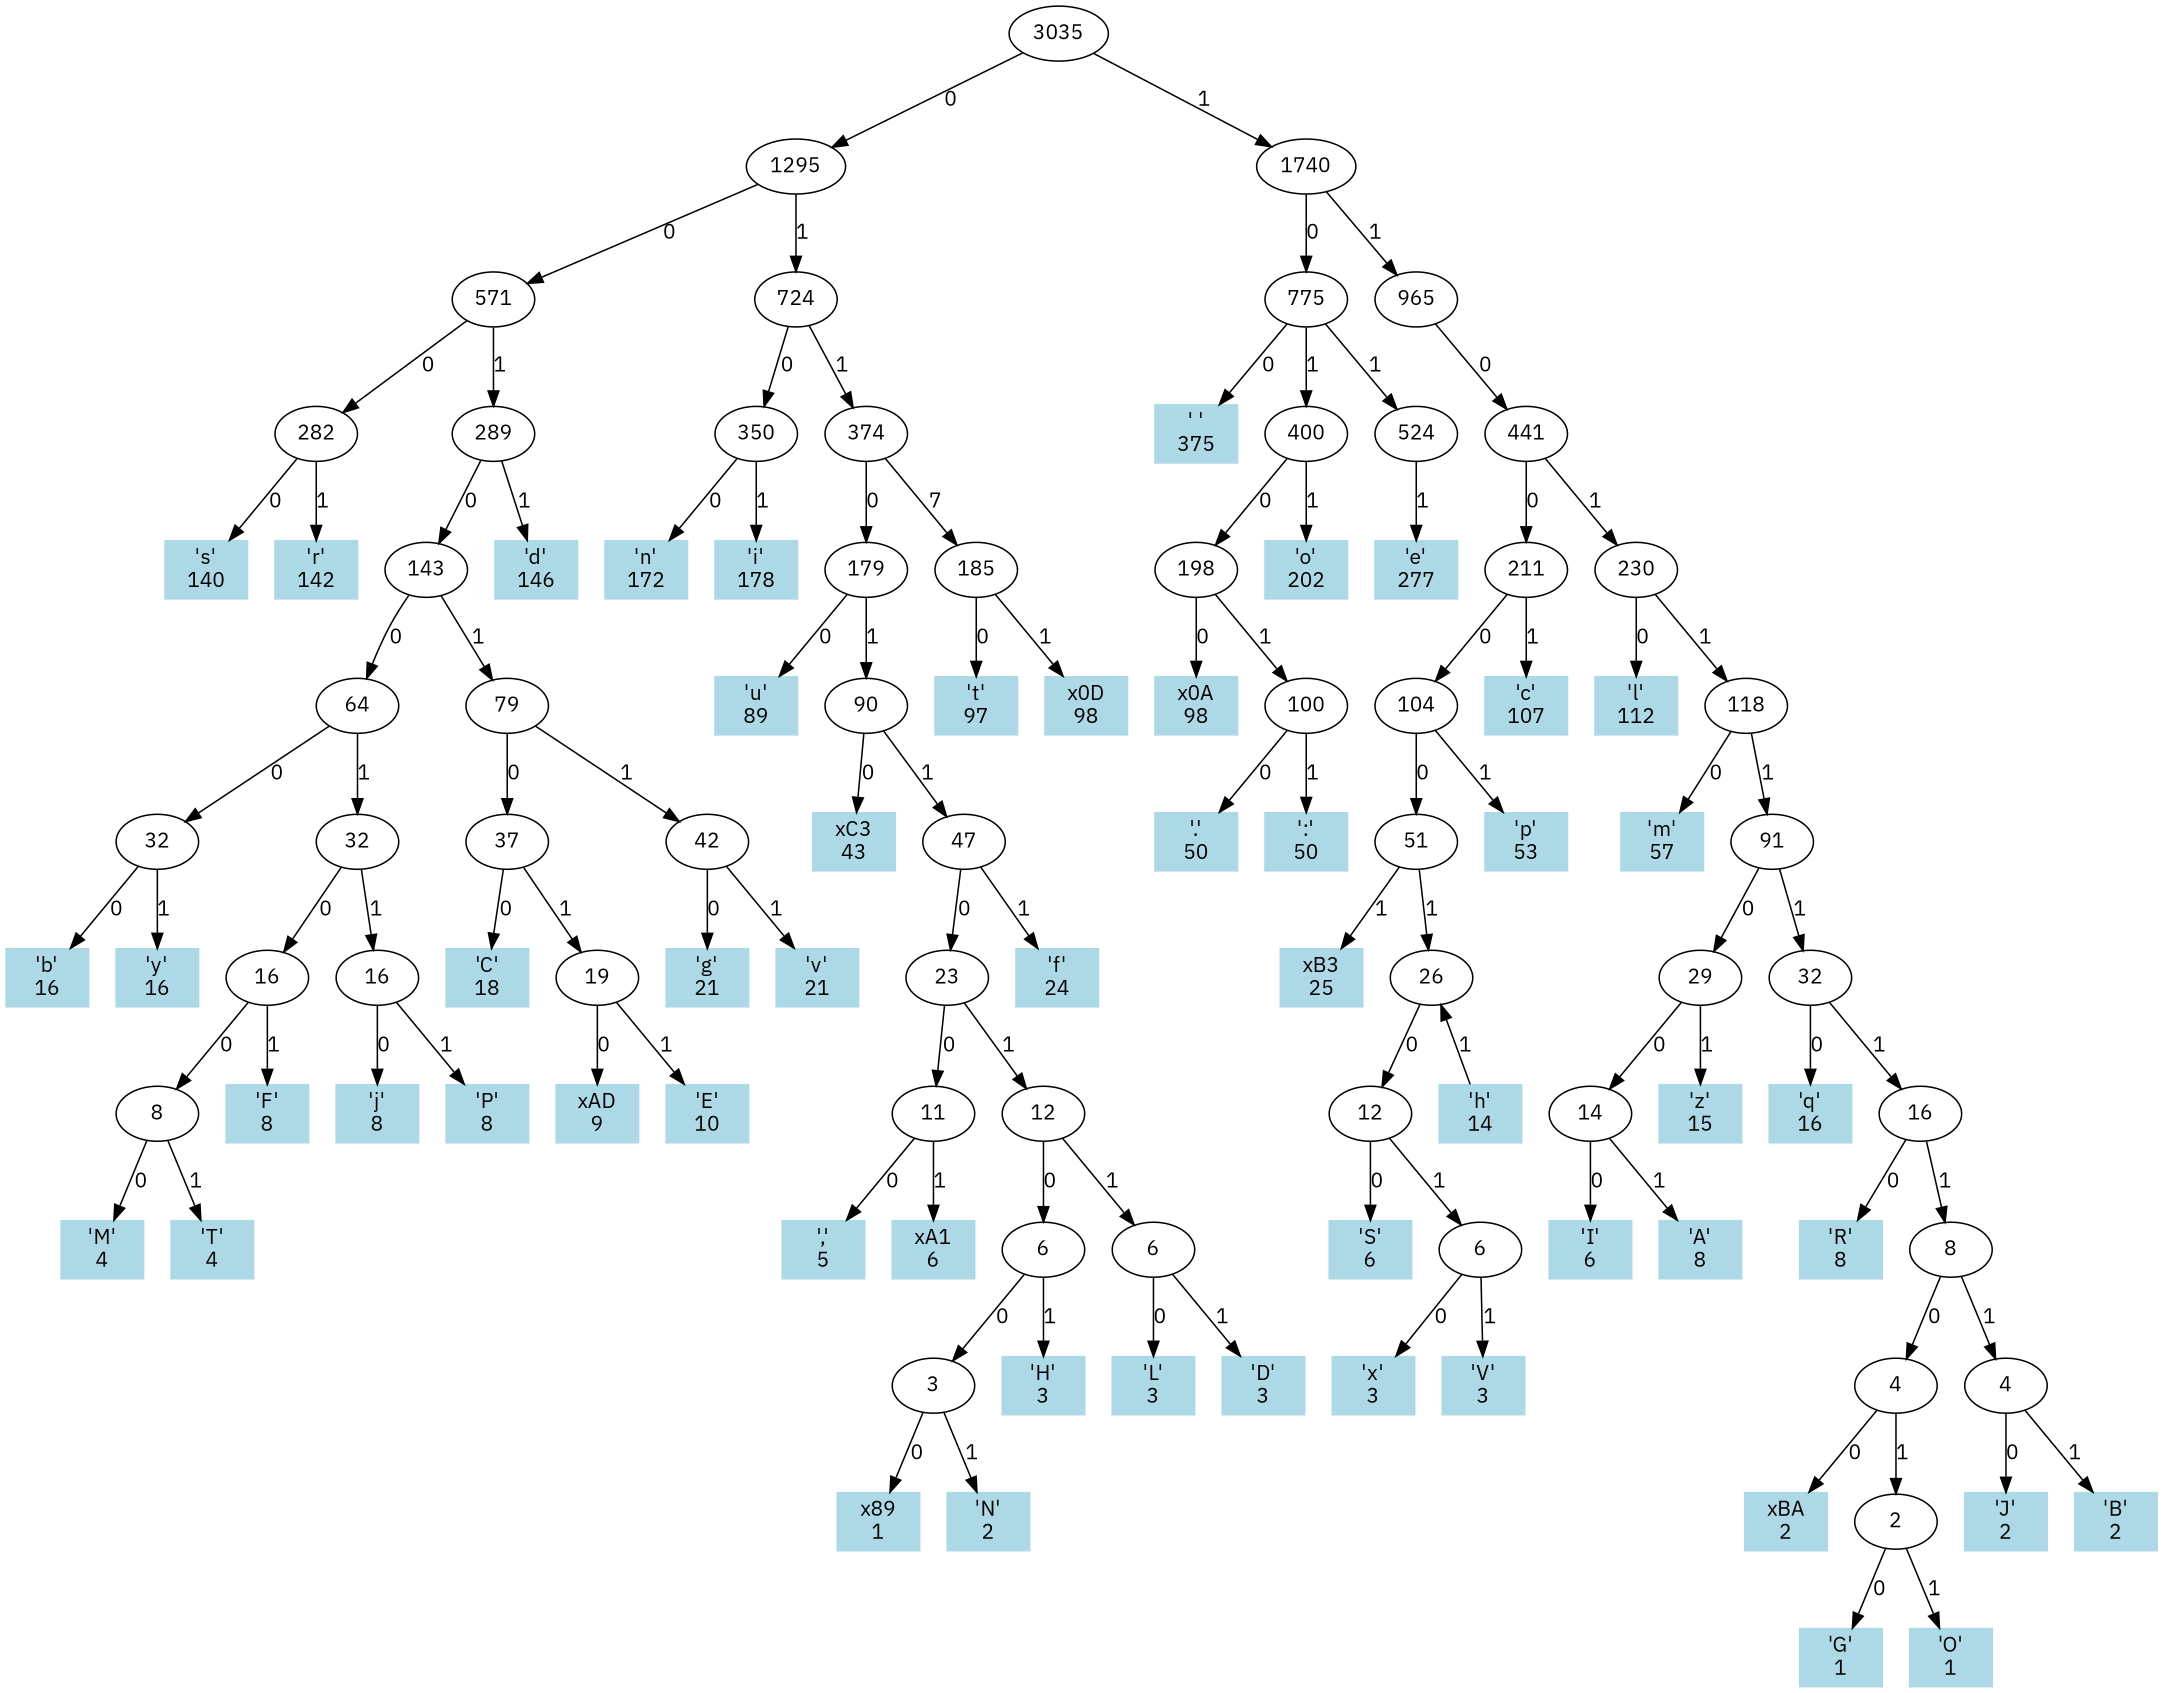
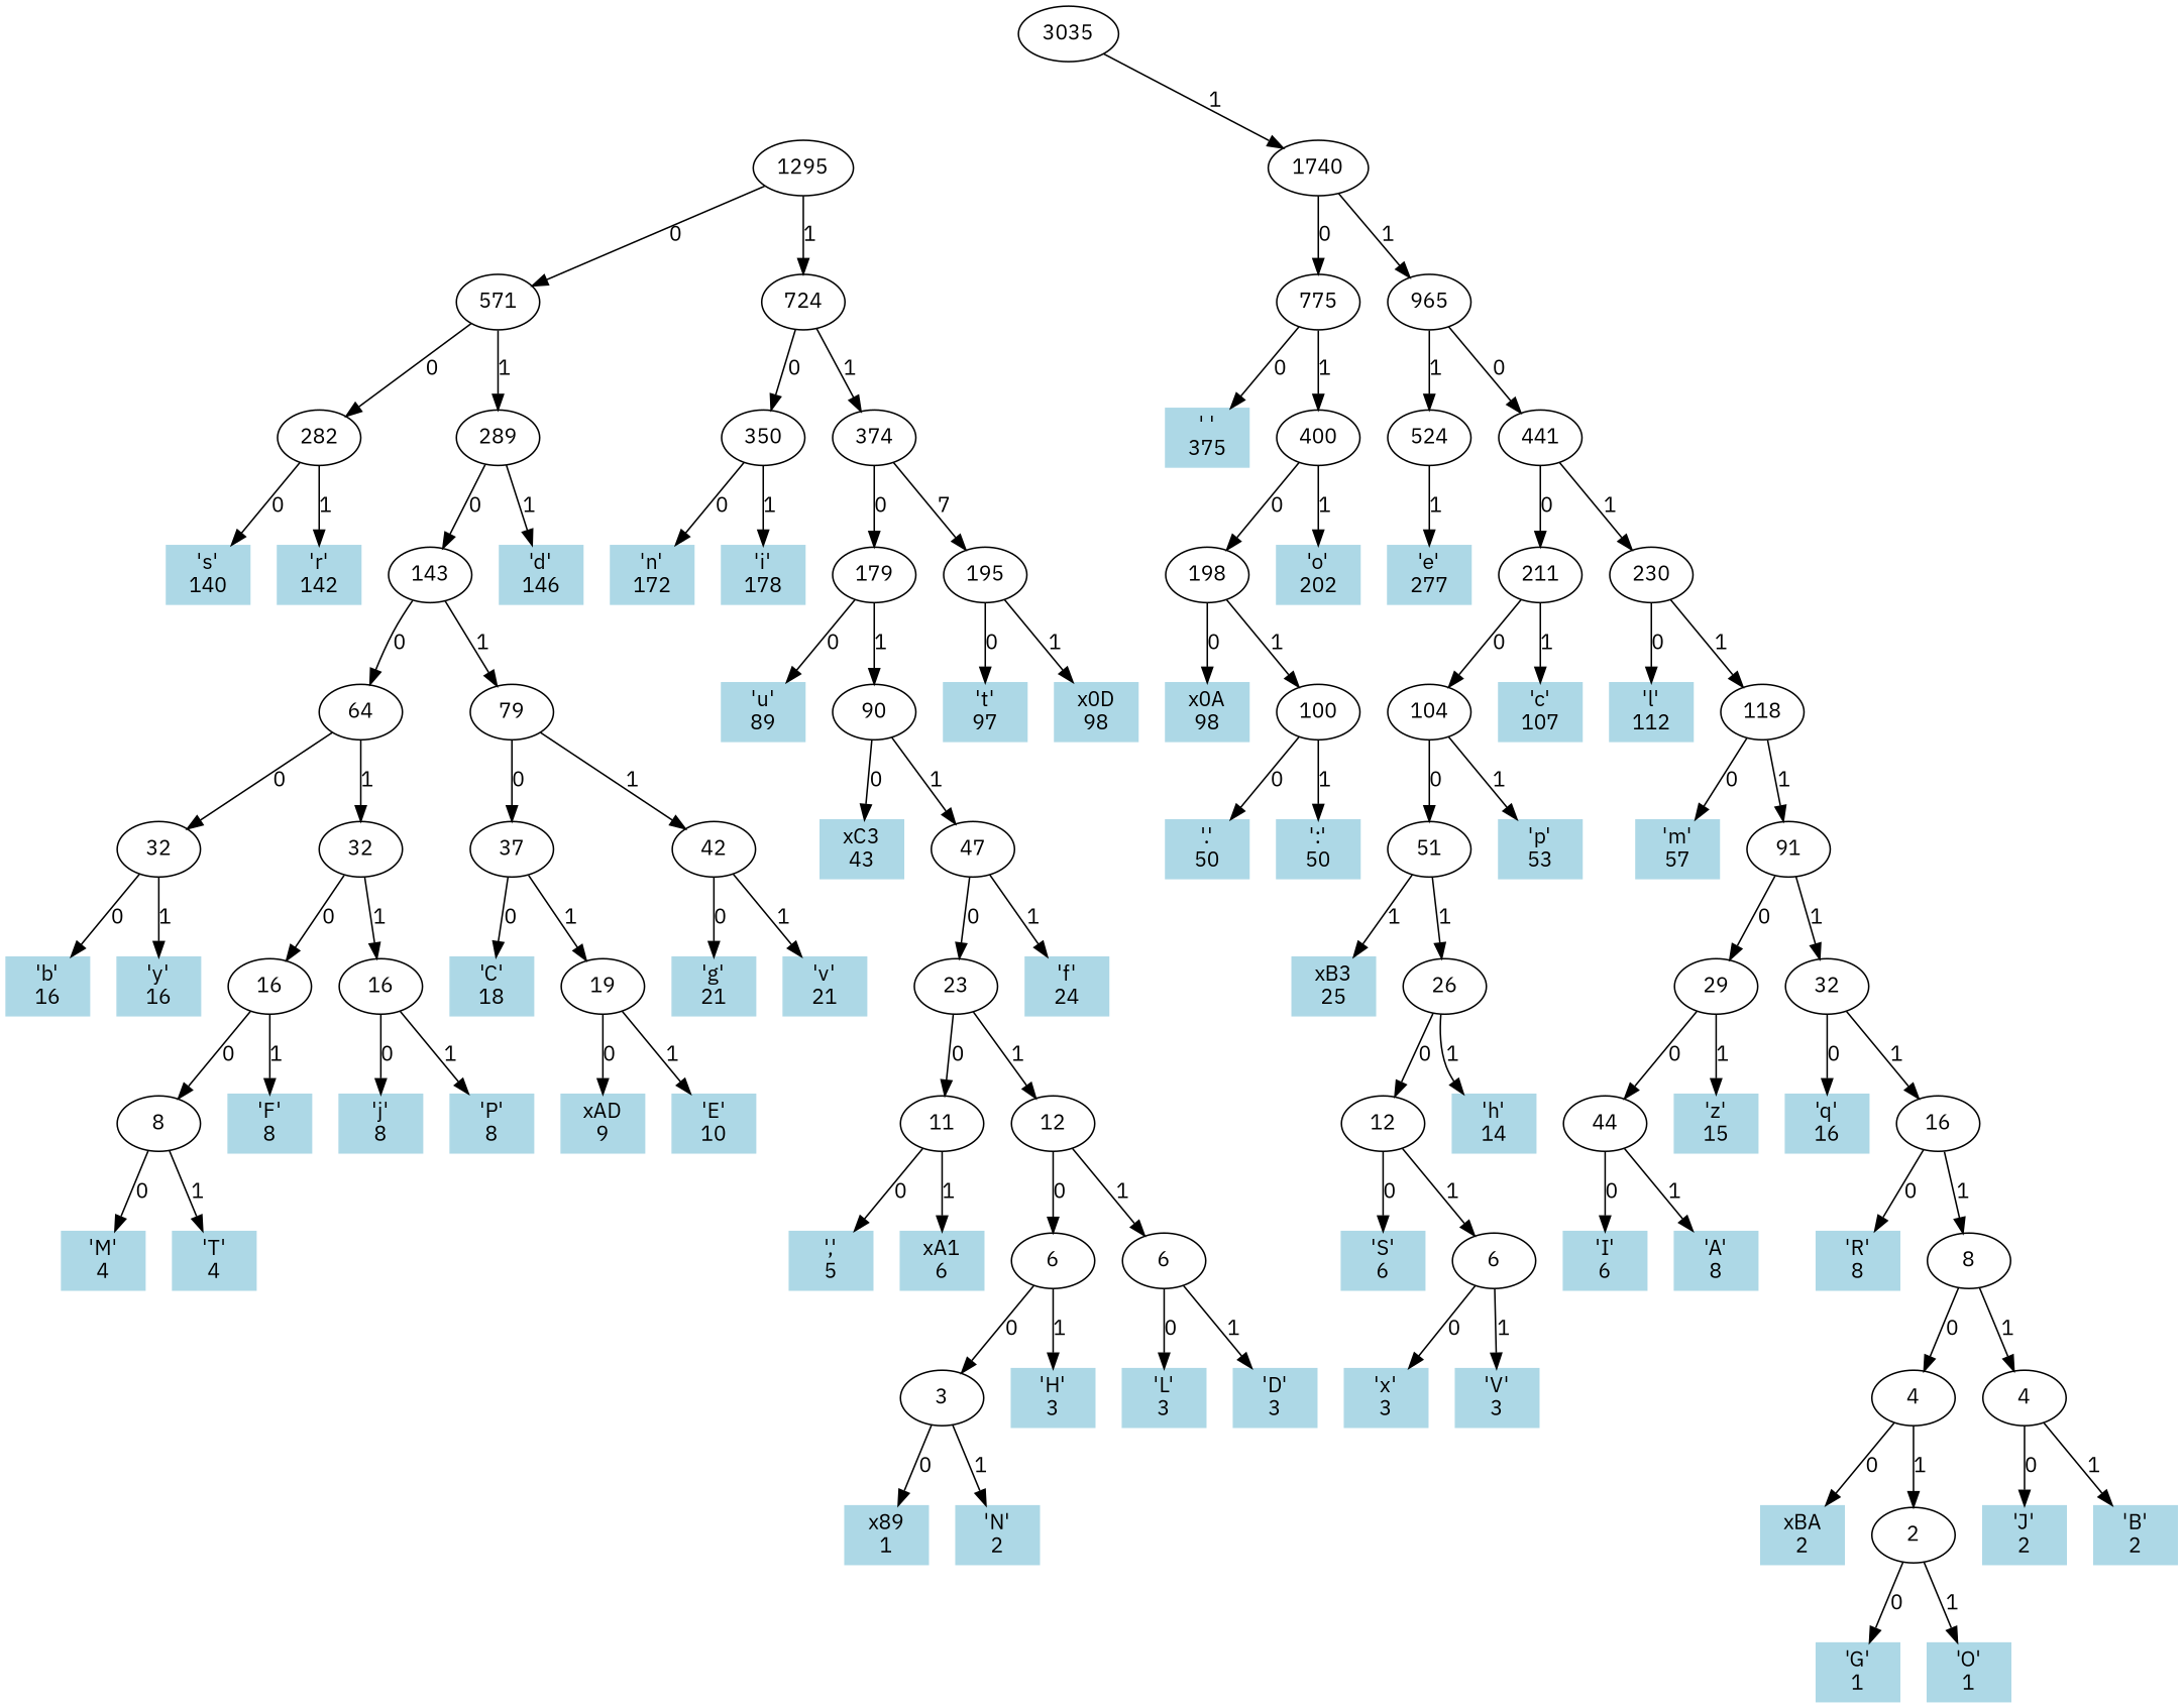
  digraph {
    fontname="IBM Plex Sans"
    node [fontname="IBM Plex Sans"]
    edge [fontname="IBM Plex Sans"]
    n1 [label=3035]
    n2 [label=1295]
    n3 [label=1740]
    n4 [label=571]
    n5 [label=724]
    n6 [label=775]
    n7 [label=965]
    n8 [label=282]
    n9 [label=289]
    n10 [label=350]
    n11 [label=374]
    n12 [color=lightblue label="'s'\n140" shape=box style=filled]
    n13 [color=lightblue label="'r'\n142" shape=box style=filled]
    n14 [label=143]
    n15 [color=lightblue label="'d'\n146" shape=box style=filled]
    n16 [label=64]
    n17 [label=79]
    n18 [label=32]
    n19 [label=32]
    n20 [label=37]
    n21 [label=42]
    n22 [color=lightblue label="'b'\n16" shape=box style=filled]
    n23 [color=lightblue label="'y'\n16" shape=box style=filled]
    n24 [label=16]
    n25 [label=16]
    n26 [label=8]
    n27 [color=lightblue label="'F'\n8" shape=box style=filled]
    n28 [color=lightblue label="'j'\n8" shape=box style=filled]
    n29 [color=lightblue label="'P'\n8" shape=box style=filled]
    n30 [color=lightblue label="'M'\n4" shape=box style=filled]
    n31 [color=lightblue label="'T'\n4" shape=box style=filled]
    n32 [color=lightblue label="'C'\n18" shape=box style=filled]
    n33 [label=19]
    n34 [color=lightblue label="'g'\n21" shape=box style=filled]
    n35 [color=lightblue label="'v'\n21" shape=box style=filled]
    n36 [color=lightblue label="\xAD\n9" shape=box style=filled]
    n37 [color=lightblue label="'E'\n10" shape=box style=filled]
    n38 [color=lightblue label="'n'\n172" shape=box style=filled]
    n39 [color=lightblue label="'i'\n178" shape=box style=filled]
    n40 [label=179]
-   n41 [label=185]
+   n41 [label=195]
    n42 [color=lightblue label="'u'\n89" shape=box style=filled]
    n43 [label=90]
    n44 [color=lightblue label="'t'\n97" shape=box style=filled]
    n45 [color=lightblue label="\x0D\n98" shape=box style=filled]
    n46 [color=lightblue label="\xC3\n43" shape=box style=filled]
    n47 [label=47]
    n48 [label=23]
    n49 [color=lightblue label="'f'\n24" shape=box style=filled]
    n50 [label=11]
    n51 [label=12]
    n52 [color=lightblue label="','\n5" shape=box style=filled]
    n53 [color=lightblue label="\xA1\n6" shape=box style=filled]
    n54 [label=6]
    n55 [label=6]
    n56 [label=3]
    n57 [color=lightblue label="'H'\n3" shape=box style=filled]
    n58 [color=lightblue label="'L'\n3" shape=box style=filled]
    n59 [color=lightblue label="'D'\n3" shape=box style=filled]
    n60 [color=lightblue label="\x89\n1" shape=box style=filled]
    n61 [color=lightblue label="'N'\n2" shape=box style=filled]
    n62 [color=lightblue label="' '\n375" shape=box style=filled]
    n63 [label=400]
    n64 [label=441]
    n65 [label=524]
    n66 [label=198]
    n67 [color=lightblue label="'o'\n202" shape=box style=filled]
    n68 [color=lightblue label="\x0A\n98" shape=box style=filled]
    n69 [label=100]
    n70 [color=lightblue label="'.'\n50" shape=box style=filled]
    n71 [color=lightblue label="':'\n50" shape=box style=filled]
    n72 [label=211]
    n73 [label=230]
    n74 [color=lightblue label="'e'\n277" shape=box style=filled]
    n75 [label=104]
    n76 [color=lightblue label="'c'\n107" shape=box style=filled]
    n77 [color=lightblue label="'l'\n112" shape=box style=filled]
    n78 [label=118]
    n79 [label=51]
    n80 [color=lightblue label="'p'\n53" shape=box style=filled]
    n81 [color=lightblue label="\xB3\n25" shape=box style=filled]
    n82 [label=26]
    n83 [label=12]
    n84 [color=lightblue label="'h'\n14" shape=box style=filled]
    n85 [color=lightblue label="'S'\n6" shape=box style=filled]
    n86 [label=6]
    n87 [color=lightblue label="'x'\n3" shape=box style=filled]
    n88 [color=lightblue label="'V'\n3" shape=box style=filled]
    n89 [color=lightblue label="'m'\n57" shape=box style=filled]
    n90 [label=91]
    n91 [label=29]
    n92 [label=32]
-   n93 [label=14]
+   n93 [label=44]
    n94 [color=lightblue label="'z'\n15" shape=box style=filled]
    n95 [color=lightblue label="'q'\n16" shape=box style=filled]
    n96 [label=16]
    n97 [color=lightblue label="'I'\n6" shape=box style=filled]
    n98 [color=lightblue label="'A'\n8" shape=box style=filled]
    n99 [color=lightblue label="'R'\n8" shape=box style=filled]
    n100 [label=8]
    n101 [label=4]
    n102 [label=4]
    n103 [color=lightblue label="\xBA\n2" shape=box style=filled]
    n104 [label=2]
    n105 [color=lightblue label="'J'\n2" shape=box style=filled]
    n106 [color=lightblue label="'B'\n2" shape=box style=filled]
    n107 [color=lightblue label="'G'\n1" shape=box style=filled]
    n108 [color=lightblue label="'O'\n1" shape=box style=filled]
-   n1 -> n2 [label=0]
    n1 -> n3 [label=1]
    n2 -> n4 [label=0]
    n2 -> n5 [label=1]
    n3 -> n6 [label=0]
    n3 -> n7 [label=1]
    n4 -> n8 [label=0]
    n4 -> n9 [label=1]
    n5 -> n10 [label=0]
    n5 -> n11 [label=1]
    n6 -> n62 [label=0]
    n6 -> n63 [label=1]
    n7 -> n64 [label=0]
-   n6 -> n65 [label=1]
+   n7 -> n65 [label=1]
    n8 -> n12 [label=0]
    n8 -> n13 [label=1]
    n9 -> n14 [label=0]
    n9 -> n15 [label=1]
    n10 -> n38 [label=0]
    n10 -> n39 [label=1]
    n11 -> n40 [label=0]
    n11 -> n41 [label=7]
    n14 -> n16 [label=0]
    n14 -> n17 [label=1]
    n16 -> n18 [label=0]
    n16 -> n19 [label=1]
    n17 -> n20 [label=0]
    n17 -> n21 [label=1]
    n18 -> n22 [label=0]
    n18 -> n23 [label=1]
    n19 -> n24 [label=0]
    n19 -> n25 [label=1]
    n20 -> n32 [label=0]
    n20 -> n33 [label=1]
    n21 -> n34 [label=0]
    n21 -> n35 [label=1]
    n24 -> n26 [label=0]
    n24 -> n27 [label=1]
    n25 -> n28 [label=0]
    n25 -> n29 [label=1]
    n26 -> n30 [label=0]
    n26 -> n31 [label=1]
    n33 -> n36 [label=0]
    n33 -> n37 [label=1]
    n40 -> n42 [label=0]
    n40 -> n43 [label=1]
    n41 -> n44 [label=0]
    n41 -> n45 [label=1]
    n43 -> n46 [label=0]
    n43 -> n47 [label=1]
    n47 -> n48 [label=0]
    n47 -> n49 [label=1]
    n48 -> n50 [label=0]
    n48 -> n51 [label=1]
    n50 -> n52 [label=0]
    n50 -> n53 [label=1]
    n51 -> n54 [label=0]
    n51 -> n55 [label=1]
    n54 -> n56 [label=0]
    n54 -> n57 [label=1]
    n55 -> n58 [label=0]
    n55 -> n59 [label=1]
    n56 -> n60 [label=0]
    n56 -> n61 [label=1]
    n63 -> n66 [label=0]
    n63 -> n67 [label=1]
    n64 -> n72 [label=0]
    n64 -> n73 [label=1]
    n65 -> n74 [label=1]
    n66 -> n68 [label=0]
    n66 -> n69 [label=1]
    n69 -> n70 [label=0]
    n69 -> n71 [label=1]
    n72 -> n75 [label=0]
    n72 -> n76 [label=1]
    n73 -> n77 [label=0]
    n73 -> n78 [label=1]
    n75 -> n79 [label=0]
    n75 -> n80 [label=1]
    n78 -> n89 [label=0]
    n78 -> n90 [label=1]
    n79 -> n81 [label=1]
    n79 -> n82 [label=1]
    n82 -> n83 [label=0]
-   n84 -> n82 [label=1]
+   n82 -> n84 [label=1]
    n83 -> n85 [label=0]
    n83 -> n86 [label=1]
    n86 -> n87 [label=0]
    n86 -> n88 [label=1]
    n90 -> n91 [label=0]
    n90 -> n92 [label=1]
    n91 -> n93 [label=0]
    n91 -> n94 [label=1]
    n92 -> n95 [label=0]
    n92 -> n96 [label=1]
    n93 -> n97 [label=0]
    n93 -> n98 [label=1]
    n96 -> n99 [label=0]
    n96 -> n100 [label=1]
    n100 -> n101 [label=0]
    n100 -> n102 [label=1]
    n101 -> n103 [label=0]
    n101 -> n104 [label=1]
    n102 -> n105 [label=0]
    n102 -> n106 [label=1]
    n104 -> n107 [label=0]
    n104 -> n108 [label=1]
  }
